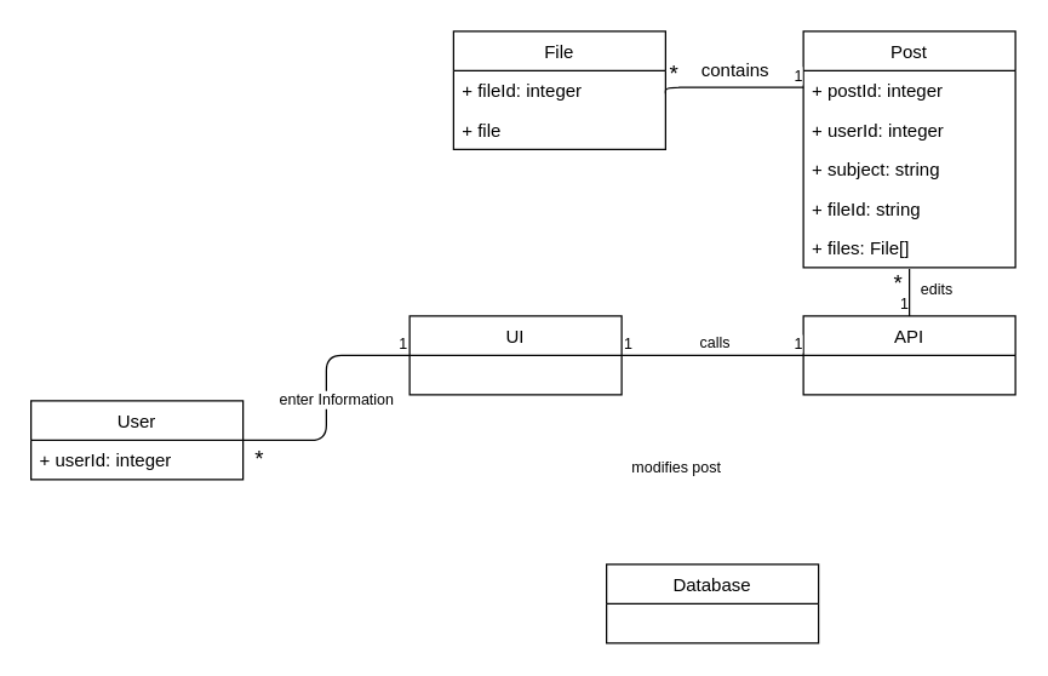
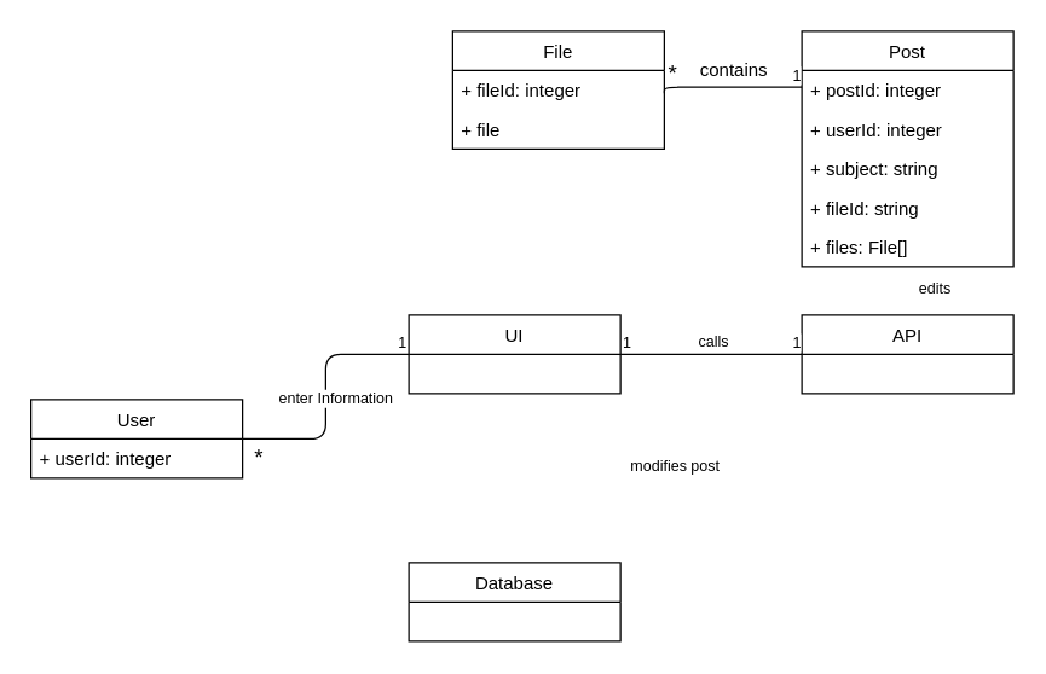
  <mxCell id="0" />
  <mxCell id="1" parent="0" />
  <mxCell id="2" value="User" style="swimlane;fontStyle=0;childLayout=stackLayout;horizontal=1;startSize=26;fillColor=none;horizontalStack=0;resizeParent=1;resizeParentMax=0;resizeLast=0;collapsible=1;marginBottom=0;" parent="1" vertex="1"><mxGeometry x="20" y="264" width="140" height="52" as="geometry"><mxRectangle x="120" y="80" width="90" height="26" as="alternateBounds" /></mxGeometry></mxCell>
  <mxCell id="3" value="+ userId: integer" style="text;strokeColor=none;fillColor=none;align=left;verticalAlign=top;spacingLeft=4;spacingRight=4;overflow=hidden;rotatable=0;points=[[0,0.5],[1,0.5]];portConstraint=eastwest;" parent="2" vertex="1"><mxGeometry y="26" width="140" height="26" as="geometry" /></mxCell>
- <mxCell id="4" value="Database" style="swimlane;fontStyle=0;childLayout=stackLayout;horizontal=1;startSize=26;fillColor=none;horizontalStack=0;resizeParent=1;resizeParentMax=0;resizeLast=0;collapsible=1;marginBottom=0;" parent="1" vertex="1"><mxGeometry x="400" y="372" width="140" height="52" as="geometry" /></mxCell>
+ <mxCell id="4" value="Database" style="swimlane;fontStyle=0;childLayout=stackLayout;horizontal=1;startSize=26;fillColor=none;horizontalStack=0;resizeParent=1;resizeParentMax=0;resizeLast=0;collapsible=1;marginBottom=0;" parent="1" vertex="1"><mxGeometry x="270" y="372" width="140" height="52" as="geometry" /></mxCell>
  <mxCell id="5" value="UI" style="swimlane;fontStyle=0;childLayout=stackLayout;horizontal=1;startSize=26;fillColor=none;horizontalStack=0;resizeParent=1;resizeParentMax=0;resizeLast=0;collapsible=1;marginBottom=0;" parent="1" vertex="1"><mxGeometry x="270" y="208" width="140" height="52" as="geometry" /></mxCell>
  <mxCell id="6" value="API" style="swimlane;fontStyle=0;childLayout=stackLayout;horizontal=1;startSize=26;fillColor=none;horizontalStack=0;resizeParent=1;resizeParentMax=0;resizeLast=0;collapsible=1;marginBottom=0;" parent="1" vertex="1"><mxGeometry x="530" y="208" width="140" height="52" as="geometry" /></mxCell>
  <mxCell id="7" value="" style="endArrow=none;html=1;edgeStyle=orthogonalEdgeStyle;entryX=0;entryY=0.5;entryDx=0;entryDy=0;exitX=1;exitY=0.5;exitDx=0;exitDy=0;" parent="1" source="2" target="5" edge="1"><mxGeometry relative="1" as="geometry"><mxPoint x="160" y="303" as="sourcePoint" /><mxPoint x="240" y="262" as="targetPoint" /></mxGeometry></mxCell>
  <mxCell id="8" value="enter Information" style="resizable=0;html=1;align=right;verticalAlign=bottom;labelBackgroundColor=#ffffff;fontSize=10;" parent="7" connectable="0" vertex="1"><mxGeometry x="1" relative="1" as="geometry"><mxPoint x="-10" y="37" as="offset" /></mxGeometry></mxCell>
  <mxCell id="9" value="1" style="resizable=0;html=1;align=right;verticalAlign=bottom;labelBackgroundColor=#ffffff;fontSize=10;" parent="1" connectable="0" vertex="1"><mxGeometry x="299" y="176" as="geometry"><mxPoint x="-30" y="58" as="offset" /></mxGeometry></mxCell>
  <mxCell id="10" value="&lt;font style=&quot;font-size: 15px&quot;&gt;*&lt;/font&gt;" style="resizable=0;html=1;align=right;verticalAlign=bottom;labelBackgroundColor=#ffffff;fontSize=10;" parent="1" connectable="0" vertex="1"><mxGeometry x="184" y="257" as="geometry"><mxPoint x="-10" y="56" as="offset" /></mxGeometry></mxCell>
  <mxCell id="11" value="" style="endArrow=none;html=1;edgeStyle=orthogonalEdgeStyle;" parent="1" edge="1"><mxGeometry relative="1" as="geometry"><mxPoint x="410" y="234" as="sourcePoint" /><mxPoint x="530" y="234" as="targetPoint" /></mxGeometry></mxCell>
  <mxCell id="12" value="1" style="resizable=0;html=1;align=left;verticalAlign=bottom;labelBackgroundColor=#ffffff;fontSize=10;" parent="11" connectable="0" vertex="1"><mxGeometry x="-1" relative="1" as="geometry" /></mxCell>
  <mxCell id="13" value="1" style="resizable=0;html=1;align=right;verticalAlign=bottom;labelBackgroundColor=#ffffff;fontSize=10;" parent="11" connectable="0" vertex="1"><mxGeometry x="1" relative="1" as="geometry" /></mxCell>
  <mxCell id="14" value="calls" style="resizable=0;html=1;align=right;verticalAlign=bottom;labelBackgroundColor=#ffffff;fontSize=10;fillColor=#fff2cc;" parent="1" connectable="0" vertex="1"><mxGeometry x="492" y="177" as="geometry"><mxPoint x="-10" y="56" as="offset" /></mxGeometry></mxCell>
  <mxCell id="15" value="modifies post" style="resizable=0;html=1;align=right;verticalAlign=bottom;labelBackgroundColor=#ffffff;fontSize=10;" parent="1" connectable="0" vertex="1"><mxGeometry x="486" y="260" as="geometry"><mxPoint x="-10" y="56" as="offset" /></mxGeometry></mxCell>
  <mxCell id="16" value="Post" style="swimlane;fontStyle=0;childLayout=stackLayout;horizontal=1;startSize=26;fillColor=none;horizontalStack=0;resizeParent=1;resizeParentMax=0;resizeLast=0;collapsible=1;marginBottom=0;" parent="1" vertex="1"><mxGeometry x="530" y="20" width="140" height="156" as="geometry" /></mxCell>
  <mxCell id="17" value="+ postId: integer" style="text;strokeColor=none;fillColor=none;align=left;verticalAlign=top;spacingLeft=4;spacingRight=4;overflow=hidden;rotatable=0;points=[[0,0.5],[1,0.5]];portConstraint=eastwest;" parent="16" vertex="1"><mxGeometry y="26" width="140" height="26" as="geometry" /></mxCell>
  <mxCell id="18" value="+ userId: integer" style="text;strokeColor=none;fillColor=none;align=left;verticalAlign=top;spacingLeft=4;spacingRight=4;overflow=hidden;rotatable=0;points=[[0,0.5],[1,0.5]];portConstraint=eastwest;" parent="16" vertex="1"><mxGeometry y="52" width="140" height="26" as="geometry" /></mxCell>
  <mxCell id="19" value="+ subject: string" style="text;strokeColor=none;fillColor=none;align=left;verticalAlign=top;spacingLeft=4;spacingRight=4;overflow=hidden;rotatable=0;points=[[0,0.5],[1,0.5]];portConstraint=eastwest;" parent="16" vertex="1"><mxGeometry y="78" width="140" height="26" as="geometry" /></mxCell>
  <mxCell id="20" value="+ fileId: string" style="text;strokeColor=none;fillColor=none;align=left;verticalAlign=top;spacingLeft=4;spacingRight=4;overflow=hidden;rotatable=0;points=[[0,0.5],[1,0.5]];portConstraint=eastwest;" parent="16" vertex="1"><mxGeometry y="104" width="140" height="26" as="geometry" /></mxCell>
  <mxCell id="21" value="+ files: File[]" style="text;strokeColor=none;fillColor=none;align=left;verticalAlign=top;spacingLeft=4;spacingRight=4;overflow=hidden;rotatable=0;points=[[0,0.5],[1,0.5]];portConstraint=eastwest;" parent="16" vertex="1"><mxGeometry y="130" width="140" height="26" as="geometry" /></mxCell>
- <mxCell id="22" value="" style="endArrow=none;html=1;edgeStyle=orthogonalEdgeStyle;entryX=0.5;entryY=0;entryDx=0;entryDy=0;exitX=0.5;exitY=1.038;exitDx=0;exitDy=0;exitPerimeter=0;" parent="1" source="21" target="6" edge="1"><mxGeometry relative="1" as="geometry"><mxPoint x="600" y="172" as="sourcePoint" /><mxPoint x="710" y="162" as="targetPoint" /><Array as="points"><mxPoint x="600" y="177" /><mxPoint x="600" y="177" /></Array></mxGeometry></mxCell>
- <mxCell id="23" value="&lt;font style=&quot;font-size: 15px&quot;&gt;*&lt;/font&gt;" style="resizable=0;html=1;align=left;verticalAlign=bottom;labelBackgroundColor=#ffffff;fontSize=10;" parent="22" connectable="0" vertex="1"><mxGeometry x="-1" relative="1" as="geometry"><mxPoint x="-12" y="20" as="offset" /></mxGeometry></mxCell>
- <mxCell id="24" value="1" style="resizable=0;html=1;align=right;verticalAlign=bottom;labelBackgroundColor=#ffffff;fontSize=10;" parent="22" connectable="0" vertex="1"><mxGeometry x="1" relative="1" as="geometry" /></mxCell>
  <mxCell id="25" value="edits" style="resizable=0;html=1;align=right;verticalAlign=bottom;labelBackgroundColor=#ffffff;fontSize=10;fillColor=#f8cecc;" parent="1" connectable="0" vertex="1"><mxGeometry x="639" y="142" as="geometry"><mxPoint x="-10" y="56" as="offset" /></mxGeometry></mxCell>
  <mxCell id="26" value="File" style="swimlane;fontStyle=0;childLayout=stackLayout;horizontal=1;startSize=26;fillColor=none;horizontalStack=0;resizeParent=1;resizeParentMax=0;resizeLast=0;collapsible=1;marginBottom=0;" parent="1" vertex="1"><mxGeometry x="299" y="20" width="140" height="78" as="geometry" /></mxCell>
  <mxCell id="27" value="+ fileId: integer" style="text;strokeColor=none;fillColor=none;align=left;verticalAlign=top;spacingLeft=4;spacingRight=4;overflow=hidden;rotatable=0;points=[[0,0.5],[1,0.5]];portConstraint=eastwest;" parent="26" vertex="1"><mxGeometry y="26" width="140" height="26" as="geometry" /></mxCell>
  <mxCell id="28" value="+ file" style="text;strokeColor=none;fillColor=none;align=left;verticalAlign=top;spacingLeft=4;spacingRight=4;overflow=hidden;rotatable=0;points=[[0,0.5],[1,0.5]];portConstraint=eastwest;" parent="26" vertex="1"><mxGeometry y="52" width="140" height="26" as="geometry" /></mxCell>
  <mxCell id="29" value="" style="endArrow=none;html=1;edgeStyle=orthogonalEdgeStyle;entryX=0;entryY=0.808;entryDx=0;entryDy=0;exitX=1;exitY=0.5;exitDx=0;exitDy=0;entryPerimeter=0;" parent="1" edge="1"><mxGeometry relative="1" as="geometry"><mxPoint x="439" y="61" as="sourcePoint" /><mxPoint x="530" y="57" as="targetPoint" /><Array as="points"><mxPoint x="439" y="57" /></Array></mxGeometry></mxCell>
  <mxCell id="30" value="*" style="resizable=0;html=1;align=left;verticalAlign=bottom;labelBackgroundColor=#ffffff;fontSize=15;" parent="29" connectable="0" vertex="1"><mxGeometry x="-1" relative="1" as="geometry"><mxPoint x="1" y="-3" as="offset" /></mxGeometry></mxCell>
  <mxCell id="31" value="1" style="resizable=0;html=1;align=right;verticalAlign=bottom;labelBackgroundColor=#ffffff;fontSize=10;" parent="29" connectable="0" vertex="1"><mxGeometry x="1" relative="1" as="geometry" /></mxCell>
  <mxCell id="32" value="contains" style="text;html=1;resizable=0;points=[];autosize=1;align=left;verticalAlign=top;spacingTop=-4;" parent="1" vertex="1"><mxGeometry x="461" y="36" width="60" height="20" as="geometry" /></mxCell>
